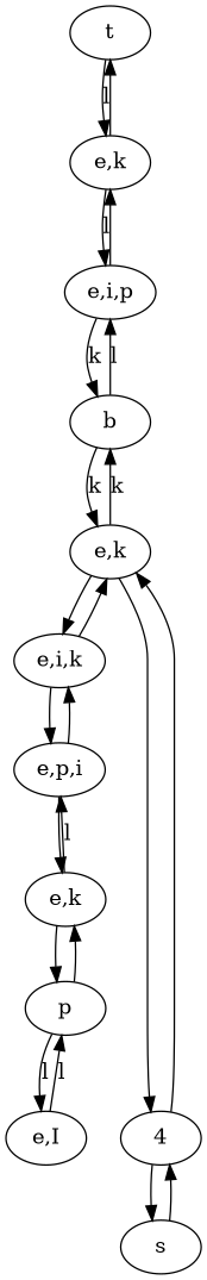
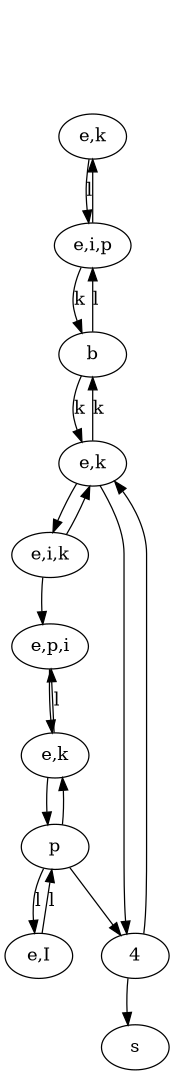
  digraph {
-   n1 [label=t]
    n2 [label="e,k"]
    n3 [label="e,i,p"]
    n4 [label=b]
    n5 [label="e,I"]
    n6 [label=p]
    n7 [label="e,k"]
    n8 [label="e,p,i"]
    n9 [label="e,i,k"]
    n10 [label="e,k"]
    n11 [label=4]
    n12 [label=s]
-   n1 -> n2 [label=l]
-   n2 -> n1
    n2 -> n3 [label=l]
    n3 -> n2
    n3 -> n4 [label=k]
    n4 -> n3 [label=l]
    n4 -> n10 [label=k]
    n5 -> n6 [label=l]
    n6 -> n5 [label=l]
    n6 -> n7
    n7 -> n6
    n7 -> n8 [label=l]
    n8 -> n7
-   n8 -> n9
    n9 -> n8
    n9 -> n10
    n10 -> n4 [label=k]
    n10 -> n9
    n10 -> n11
    n11 -> n10
    n11 -> n12
-   n12 -> n11
+   n6 -> n11
  }
